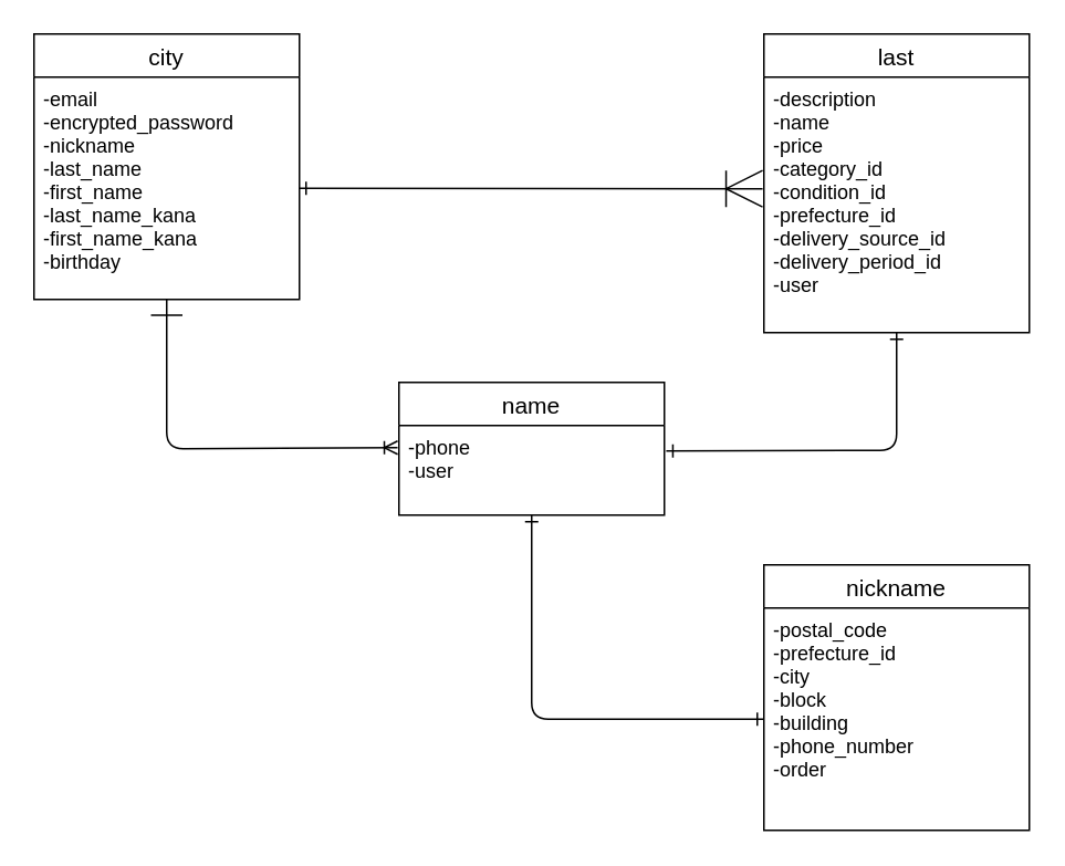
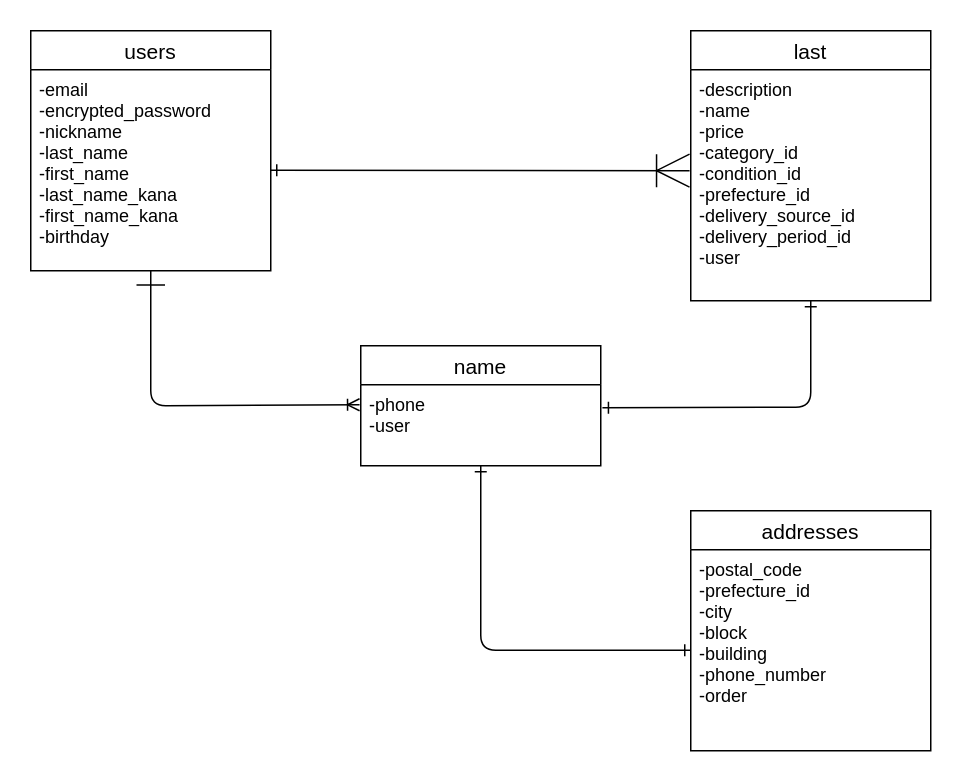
  <mxCell id="0" />
  <mxCell id="1" parent="0" />
- <mxCell id="2" value="city" style="swimlane;fontStyle=0;childLayout=stackLayout;horizontal=1;startSize=26;horizontalStack=0;resizeParent=1;resizeParentMax=0;resizeLast=0;collapsible=1;marginBottom=0;align=center;fontSize=14;" parent="1" vertex="1"><mxGeometry x="20" y="20" width="160" height="160" as="geometry" /></mxCell>
- <mxCell id="3" value="nickname" style="swimlane;fontStyle=0;childLayout=stackLayout;horizontal=1;startSize=26;horizontalStack=0;resizeParent=1;resizeParentMax=0;resizeLast=0;collapsible=1;marginBottom=0;align=center;fontSize=14;" parent="1" vertex="1"><mxGeometry x="460" y="340" width="160" height="160" as="geometry" /></mxCell>
+ <mxCell id="2" value="users" style="swimlane;fontStyle=0;childLayout=stackLayout;horizontal=1;startSize=26;horizontalStack=0;resizeParent=1;resizeParentMax=0;resizeLast=0;collapsible=1;marginBottom=0;align=center;fontSize=14;" parent="1" vertex="1"><mxGeometry x="20" y="20" width="160" height="160" as="geometry" /></mxCell>
+ <mxCell id="3" value="addresses" style="swimlane;fontStyle=0;childLayout=stackLayout;horizontal=1;startSize=26;horizontalStack=0;resizeParent=1;resizeParentMax=0;resizeLast=0;collapsible=1;marginBottom=0;align=center;fontSize=14;" parent="1" vertex="1"><mxGeometry x="460" y="340" width="160" height="160" as="geometry" /></mxCell>
  <mxCell id="4" value="-postal_code&#10;-prefecture_id&#10;-city&#10;-block&#10;-building&#10;-phone_number&#10;-order&#10;&#10;" style="text;strokeColor=none;fillColor=none;spacingLeft=4;spacingRight=4;overflow=hidden;rotatable=0;points=[[0,0.5],[1,0.5]];portConstraint=eastwest;fontSize=12;" parent="3" vertex="1"><mxGeometry y="26" width="160" height="134" as="geometry" /></mxCell>
  <mxCell id="5" value="last" style="swimlane;fontStyle=0;childLayout=stackLayout;horizontal=1;startSize=26;horizontalStack=0;resizeParent=1;resizeParentMax=0;resizeLast=0;collapsible=1;marginBottom=0;align=center;fontSize=14;" parent="1" vertex="1"><mxGeometry x="460" y="20" width="160" height="180" as="geometry" /></mxCell>
  <mxCell id="6" value="-description&#10;-name&#10;-price&#10;-category_id&#10;-condition_id&#10;-prefecture_id&#10;-delivery_source_id&#10;-delivery_period_id&#10;-user&#10;" style="text;strokeColor=none;fillColor=none;spacingLeft=4;spacingRight=4;overflow=hidden;rotatable=0;points=[[0,0.5],[1,0.5]];portConstraint=eastwest;fontSize=12;" parent="5" vertex="1"><mxGeometry y="26" width="160" height="154" as="geometry" /></mxCell>
  <mxCell id="7" value="name" style="swimlane;fontStyle=0;childLayout=stackLayout;horizontal=1;startSize=26;horizontalStack=0;resizeParent=1;resizeParentMax=0;resizeLast=0;collapsible=1;marginBottom=0;align=center;fontSize=14;" parent="1" vertex="1"><mxGeometry x="240" y="230" width="160" height="80" as="geometry" /></mxCell>
  <mxCell id="8" value="-phone&#10;-user&#10;&#10;" style="text;strokeColor=none;fillColor=none;spacingLeft=4;spacingRight=4;overflow=hidden;rotatable=0;points=[[0,0.5],[1,0.5]];portConstraint=eastwest;fontSize=12;" parent="7" vertex="1"><mxGeometry y="26" width="160" height="54" as="geometry" /></mxCell>
  <mxCell id="9" style="edgeStyle=none;html=1;exitX=1;exitY=0.5;exitDx=0;exitDy=0;entryX=-0.005;entryY=0.437;entryDx=0;entryDy=0;entryPerimeter=0;fontColor=#FF3333;startArrow=ERone;startFill=0;endArrow=ERoneToMany;endFill=0;endSize=20;" parent="1" source="10" target="6" edge="1"><mxGeometry relative="1" as="geometry" /></mxCell>
  <mxCell id="10" value="-email&#10;-encrypted_password&#10;-nickname&#10;-last_name&#10;-first_name&#10;-last_name_kana&#10;-first_name_kana&#10;-birthday&#10;" style="text;strokeColor=none;fillColor=none;spacingLeft=4;spacingRight=4;overflow=hidden;rotatable=0;points=[[0,0.5],[1,0.5]];portConstraint=eastwest;fontSize=12;" parent="1" vertex="1"><mxGeometry x="20" y="46" width="160" height="134" as="geometry" /></mxCell>
  <mxCell id="11" style="edgeStyle=none;html=1;fontColor=#FF3333;startArrow=ERoneToMany;startFill=0;endArrow=ERone;endFill=0;exitX=-0.005;exitY=0.247;exitDx=0;exitDy=0;exitPerimeter=0;endSize=17;" parent="1" source="8" edge="1"><mxGeometry relative="1" as="geometry"><mxPoint x="220" y="313" as="sourcePoint" /><mxPoint x="100" y="180" as="targetPoint" /><Array as="points"><mxPoint x="100" y="270" /></Array></mxGeometry></mxCell>
  <mxCell id="12" style="edgeStyle=none;html=1;exitX=1.007;exitY=0.284;exitDx=0;exitDy=0;fontColor=#FF3333;startArrow=ERone;startFill=0;endArrow=ERone;endFill=0;exitPerimeter=0;" parent="1" source="8" edge="1"><mxGeometry relative="1" as="geometry"><mxPoint x="540" y="200" as="targetPoint" /><Array as="points"><mxPoint x="540" y="271" /></Array></mxGeometry></mxCell>
  <mxCell id="13" style="edgeStyle=none;html=1;exitX=0;exitY=0.5;exitDx=0;exitDy=0;entryX=0.5;entryY=1;entryDx=0;entryDy=0;entryPerimeter=0;fontColor=#FF3333;startArrow=ERone;startFill=0;endArrow=ERone;endFill=0;" parent="1" source="4" target="8" edge="1"><mxGeometry relative="1" as="geometry"><Array as="points"><mxPoint x="320" y="433" /></Array></mxGeometry></mxCell>
